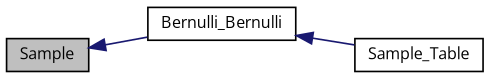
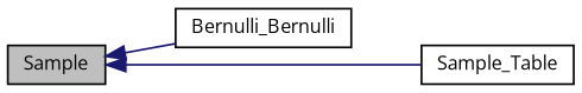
  digraph {
    fontname="Open Sans"
    rankdir=LR
    node [color=black fillcolor=white fontname="Open Sans" fontsize=10 shape=record style=filled]
    edge [color=midnightblue dir=back fontname="Open Sans" fontsize=10 labelfontname=Helvetica labelfontsize=10 style=solid]
    n1 [fillcolor=grey75 fontcolor=black height=0.2 label=Sample width=0.4]
    n2 [height=0.2 label=Bernulli_Bernulli width=0.4]
    n3 [height=0.2 label=Sample_Table width=0.4]
    n1 -> n2
-   n2 -> n3
+   n1 -> n3
  }
